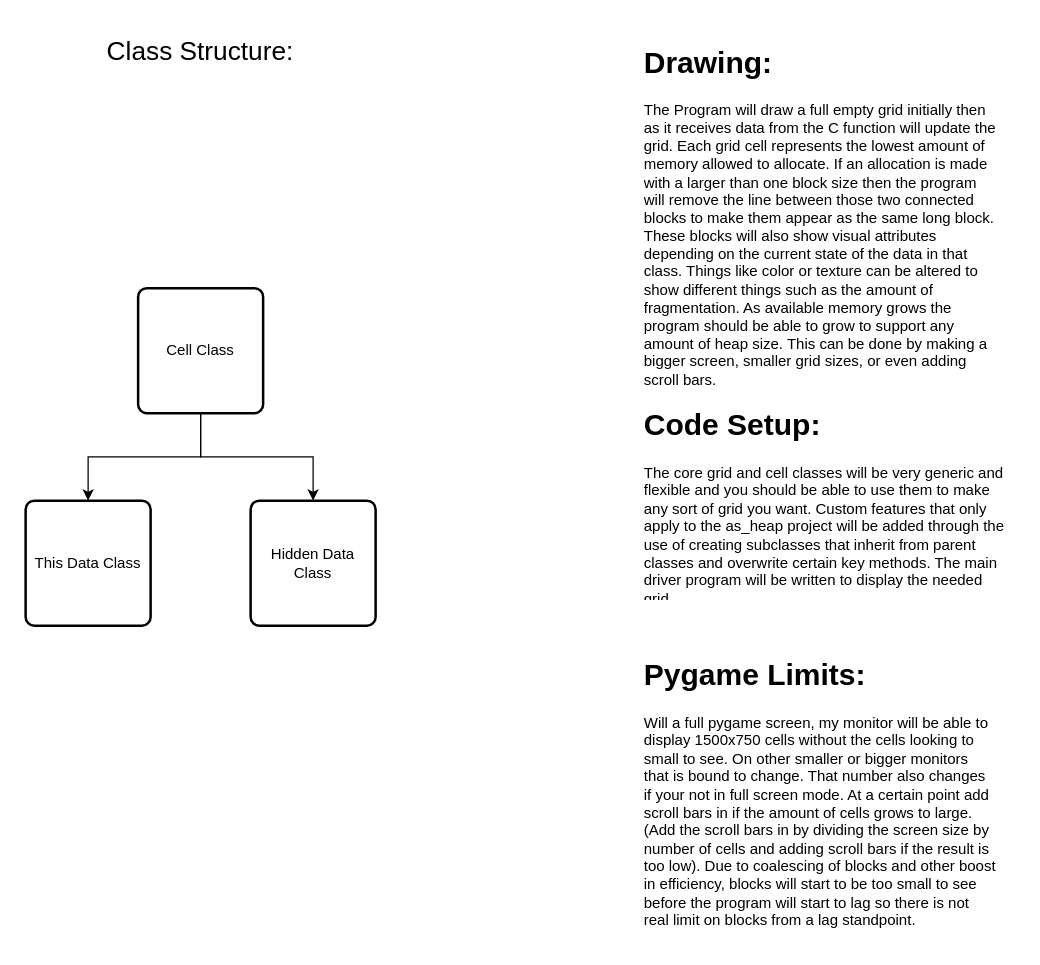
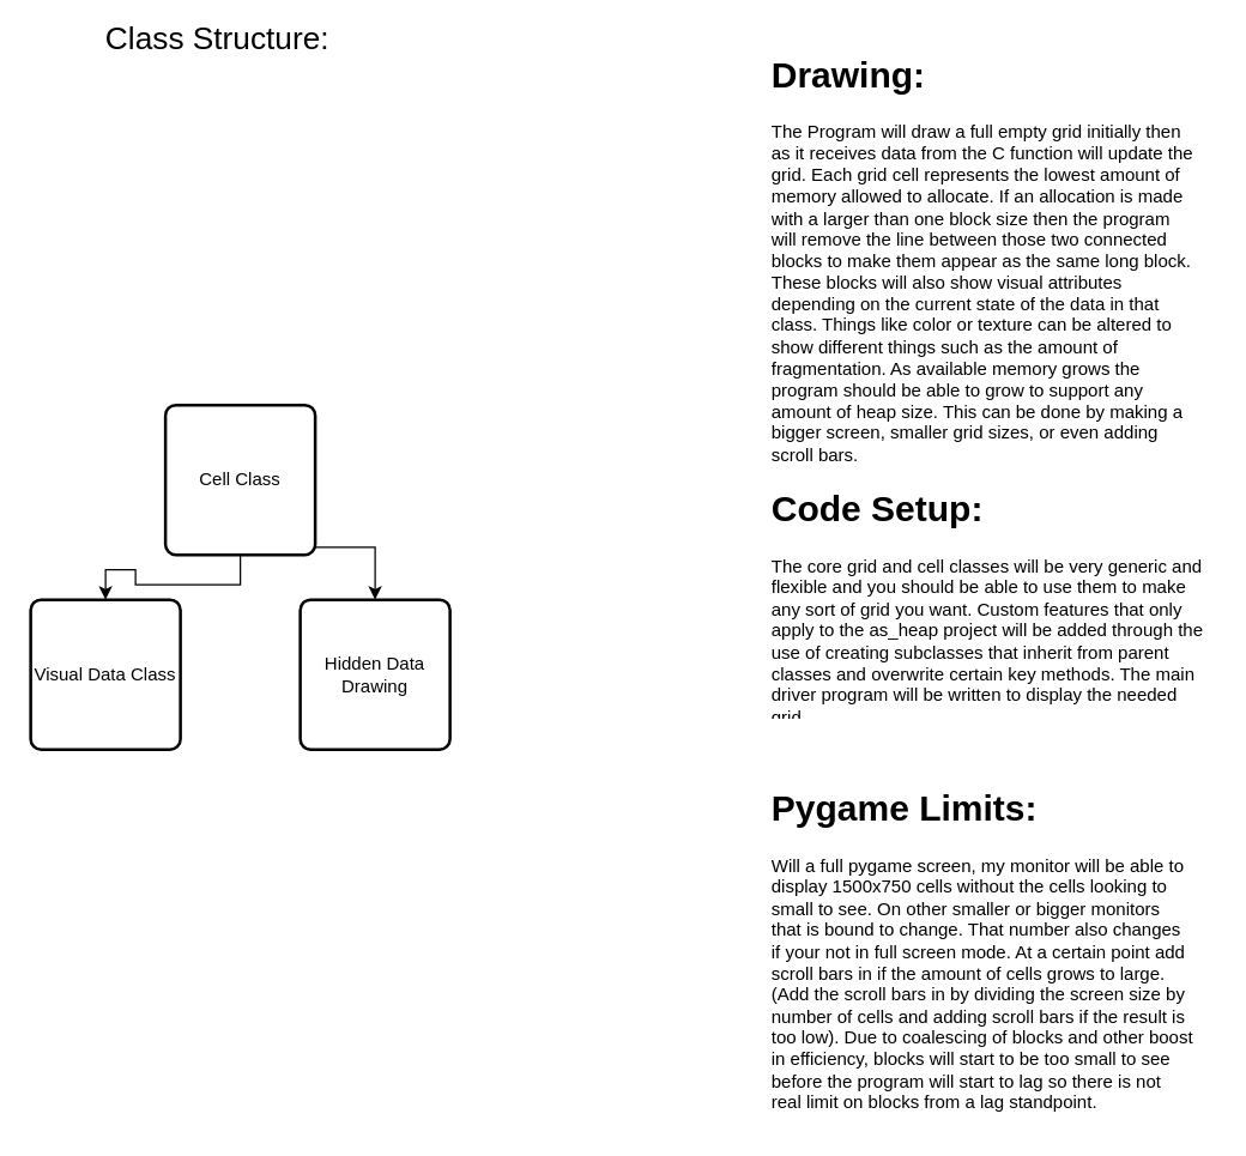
  <mxCell id="0" />
  <mxCell id="1" parent="0" />
- <mxCell id="2" value="&lt;font style=&quot;font-size: 21px&quot;&gt;Class Structure:&lt;br&gt;&lt;/font&gt;" style="text;html=1;strokeColor=none;fillColor=none;align=center;verticalAlign=middle;whiteSpace=wrap;rounded=0;" vertex="1" parent="1"><mxGeometry x="80" y="20" width="160" height="40" as="geometry" /></mxCell>
- <mxCell id="3" value="Hidden Data Class" style="rounded=1;whiteSpace=wrap;html=1;absoluteArcSize=1;arcSize=14;strokeWidth=2;" vertex="1" parent="1"><mxGeometry x="200" y="400" width="100" height="100" as="geometry" /></mxCell>
- <mxCell id="4" value="This Data Class" style="rounded=1;whiteSpace=wrap;html=1;absoluteArcSize=1;arcSize=14;strokeWidth=2;" vertex="1" parent="1"><mxGeometry x="20" y="400" width="100" height="100" as="geometry" /></mxCell>
+ <mxCell id="2" value="&lt;font style=&quot;font-size: 21px&quot;&gt;Class Structure:&lt;br&gt;&lt;/font&gt;" style="text;html=1;strokeColor=none;fillColor=none;align=center;verticalAlign=middle;whiteSpace=wrap;rounded=0;" vertex="1" parent="1"><mxGeometry x="65" y="5" width="160" height="40" as="geometry" /></mxCell>
+ <mxCell id="3" value="Hidden Data Drawing" style="rounded=1;whiteSpace=wrap;html=1;absoluteArcSize=1;arcSize=14;strokeWidth=2;" vertex="1" parent="1"><mxGeometry x="200" y="400" width="100" height="100" as="geometry" /></mxCell>
+ <mxCell id="4" value="Visual Data Class" style="rounded=1;whiteSpace=wrap;html=1;absoluteArcSize=1;arcSize=14;strokeWidth=2;" vertex="1" parent="1"><mxGeometry x="20" y="400" width="100" height="100" as="geometry" /></mxCell>
  <mxCell id="5" style="edgeStyle=orthogonalEdgeStyle;rounded=0;orthogonalLoop=1;jettySize=auto;html=1;exitX=0.5;exitY=1;exitDx=0;exitDy=0;" edge="1" parent="1" source="7" target="3"><mxGeometry relative="1" as="geometry"><Array as="points"><mxPoint x="160" y="365" /><mxPoint x="250" y="365" /></Array></mxGeometry></mxCell>
  <mxCell id="6" style="edgeStyle=orthogonalEdgeStyle;rounded=0;orthogonalLoop=1;jettySize=auto;html=1;exitX=0.5;exitY=1;exitDx=0;exitDy=0;entryX=0.5;entryY=0;entryDx=0;entryDy=0;" edge="1" parent="1" source="7" target="4"><mxGeometry relative="1" as="geometry" /></mxCell>
- <mxCell id="7" value="Cell Class" style="rounded=1;whiteSpace=wrap;html=1;absoluteArcSize=1;arcSize=14;strokeWidth=2;" vertex="1" parent="1"><mxGeometry x="110" y="230" width="100" height="100" as="geometry" /></mxCell>
+ <mxCell id="7" value="Cell Class" style="rounded=1;whiteSpace=wrap;html=1;absoluteArcSize=1;arcSize=14;strokeWidth=2;" vertex="1" parent="1"><mxGeometry x="110" y="270" width="100" height="100" as="geometry" /></mxCell>
  <mxCell id="8" value="&lt;h1&gt;Drawing:&lt;/h1&gt;&lt;p&gt;The Program will draw a full empty grid initially then as it receives data from the C function will update the grid. Each grid cell represents the lowest amount of memory allowed to allocate. If an allocation is made with a larger than one block size then the program will remove the line between those two connected blocks to make them appear as the same long block. These blocks will also show visual attributes depending on the current state of the data in that class. Things like color or texture can be altered to show different things such as the amount of fragmentation. As available memory grows the program should be able to grow to support any amount of heap size. This can be done by making a bigger screen, smaller grid sizes, or even adding scroll bars.&amp;nbsp;&lt;/p&gt;" style="text;html=1;strokeColor=none;fillColor=none;spacing=5;spacingTop=-20;whiteSpace=wrap;overflow=hidden;rounded=0;" vertex="1" parent="1"><mxGeometry x="510" y="30" width="290" height="280" as="geometry" /></mxCell>
  <mxCell id="9" value="&lt;h1&gt;Code Setup:&lt;/h1&gt;&lt;div&gt;The core grid and cell classes will be very generic and flexible and you should be able to use them to make any sort of grid you want. Custom features that only apply to the as_heap project will be added through the use of creating subclasses that inherit from parent classes and overwrite certain key methods. The main driver program will be written to display the needed grid.&amp;nbsp;&lt;/div&gt;" style="text;html=1;strokeColor=none;fillColor=none;spacing=5;spacingTop=-20;whiteSpace=wrap;overflow=hidden;rounded=0;" vertex="1" parent="1"><mxGeometry x="510" y="320" width="300" height="160" as="geometry" /></mxCell>
  <mxCell id="10" value="&lt;h1&gt;Pygame Limits:&lt;/h1&gt;&lt;div&gt;Will a full pygame screen, my monitor will be able to display 1500x750 cells without the cells looking to small to see. On other smaller or bigger monitors that is bound to change. That number also changes if your not in full screen mode. At a certain point add scroll bars in if the amount of cells grows to large. (Add the scroll bars in by dividing the screen size by number of cells and adding scroll bars if the result is too low). Due to coalescing of blocks and other boost in efficiency, blocks will start to be too small to see before the program will start to lag so there is not real limit on blocks from a lag standpoint.&amp;nbsp;&lt;/div&gt;" style="text;html=1;strokeColor=none;fillColor=none;spacing=5;spacingTop=-20;whiteSpace=wrap;overflow=hidden;rounded=0;" vertex="1" parent="1"><mxGeometry x="510" y="520" width="290" height="230" as="geometry" /></mxCell>
